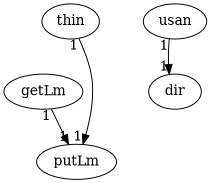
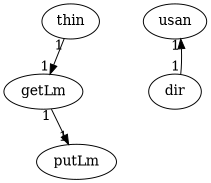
  digraph {
    edge [headlabel=1 labelangle=25 labeldistance=3.2 taillabel=1]
    getLm
    putLm
    usan
    dir
    thin
    getLm -> putLm
-   usan -> dir
-   thin -> putLm
+   dir -> usan
+   thin -> getLm
  }
